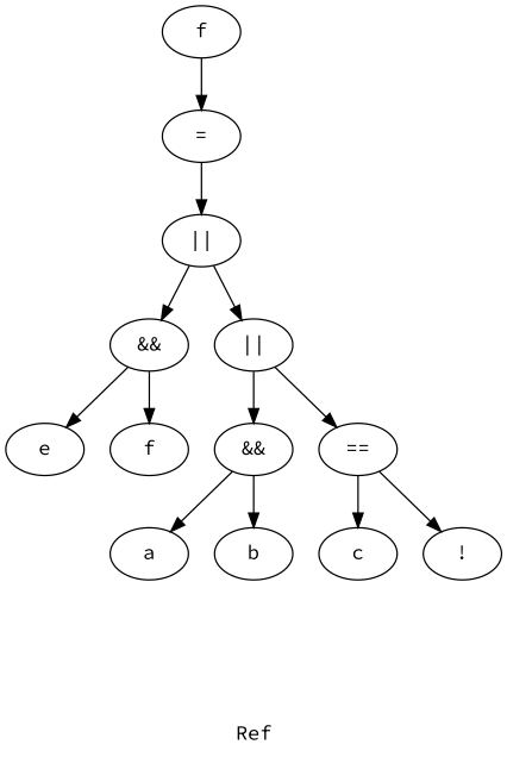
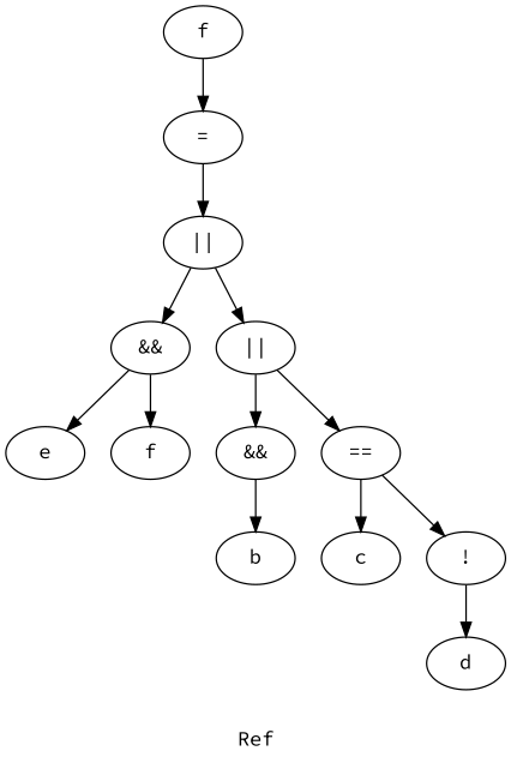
  digraph {
    fontname="Source Code Pro"
    label=Ref
    node [fontname="Source Code Pro"]
    edge [fontname="Source Code Pro"]
    n1 [label=f]
    n2 [label="="]
    n3 [label="||"]
    n4 [label="&&"]
    n5 [label="||"]
    n6 [label=e]
    n7 [label=f]
    n8 [label="&&"]
    n9 [label="=="]
-   n10 [label=a]
    n11 [label=b]
    n12 [label=c]
    n13 [label="!"]
+   n14 [label=d]
    n1 -> n2
    n2 -> n3
    n3 -> n4
    n3 -> n5
    n4 -> n6
    n4 -> n7
    n5 -> n8
    n5 -> n9
-   n8 -> n10
    n8 -> n11
    n9 -> n12
    n9 -> n13
+   n13 -> n14
  }
